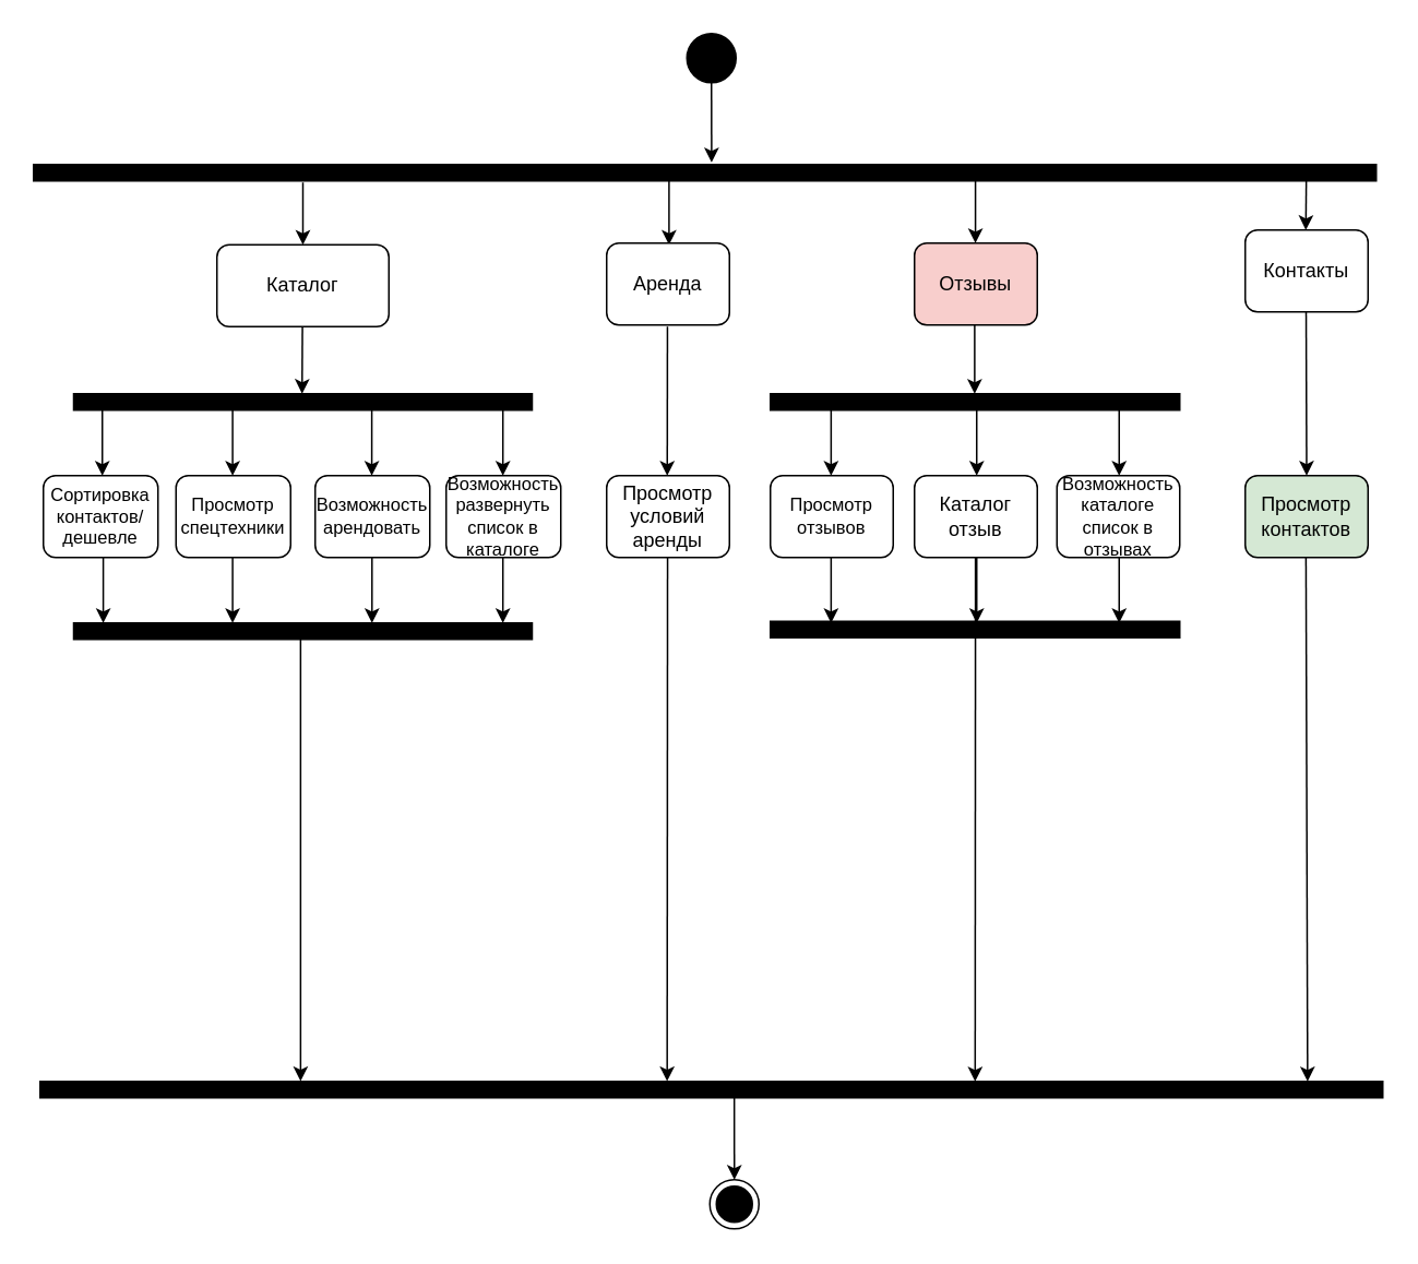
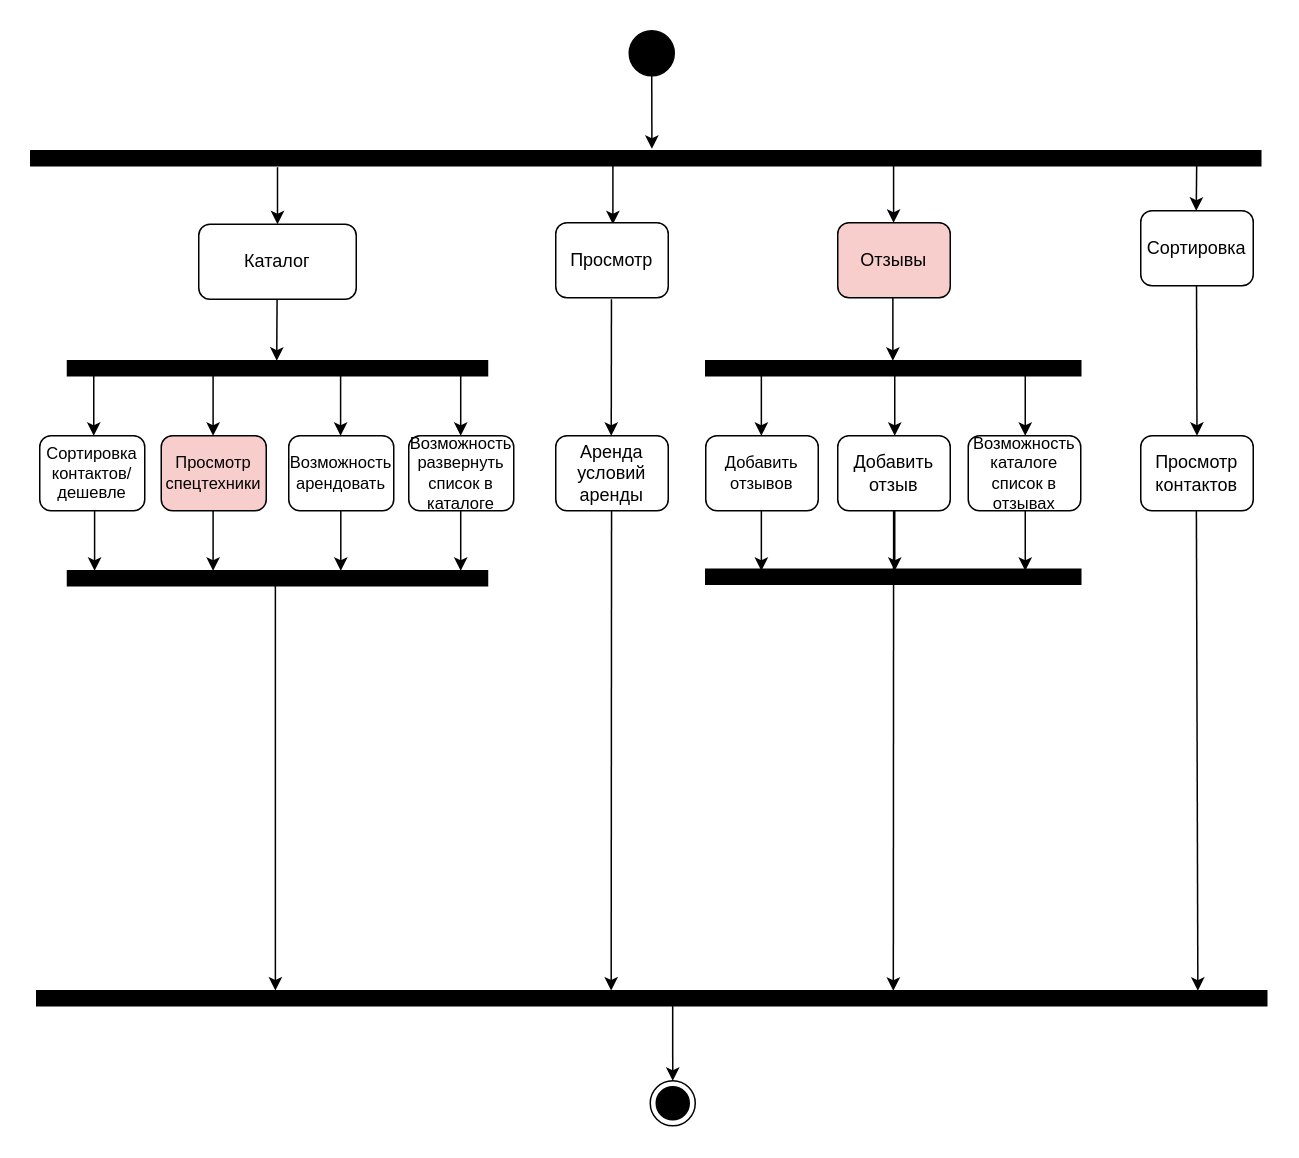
  <mxCell id="0" />
  <mxCell id="1" parent="0" />
  <mxCell id="2" value="" style="ellipse;fillColor=strokeColor;html=1;" parent="1" vertex="1"><mxGeometry x="419" y="20" width="30" height="30" as="geometry" /></mxCell>
  <mxCell id="3" value="" style="ellipse;html=1;shape=endState;fillColor=strokeColor;" parent="1" vertex="1"><mxGeometry x="433" y="720" width="30" height="30" as="geometry" /></mxCell>
  <mxCell id="4" value="&lt;div&gt;Каталог&lt;/div&gt;" style="rounded=1;whiteSpace=wrap;html=1;" parent="1" vertex="1"><mxGeometry x="132" y="149" width="105" height="50" as="geometry" /></mxCell>
  <mxCell id="5" style="edgeStyle=orthogonalEdgeStyle;rounded=0;orthogonalLoop=1;jettySize=auto;html=1;exitX=0.5;exitY=1;exitDx=0;exitDy=0;" parent="1" source="4" target="4" edge="1"><mxGeometry relative="1" as="geometry" /></mxCell>
  <mxCell id="6" value="" style="fontStyle=0;labelPosition=right;verticalLabelPosition=middle;align=left;verticalAlign=middle;spacingLeft=2;html=1;points=[[0,0.5],[1,0.5]];fillColor=strokeColor;" parent="1" vertex="1"><mxGeometry y="100" width="820" height="10" as="geometry" x="20" /></mxCell>
  <mxCell id="7" value="" style="endArrow=classic;html=1;rounded=0;entryX=0.5;entryY=0;entryDx=0;entryDy=0;exitX=0.15;exitY=1.098;exitDx=0;exitDy=0;exitPerimeter=0;" parent="1" target="4" edge="1"><mxGeometry width="50" height="50" relative="1" as="geometry"><mxPoint x="184.5" y="110.98" as="sourcePoint" /><mxPoint x="452" y="140" as="targetPoint" /></mxGeometry></mxCell>
  <mxCell id="8" value="" style="endArrow=classic;html=1;rounded=0;entryX=0.5;entryY=0;entryDx=0;entryDy=0;exitX=0.08;exitY=1.107;exitDx=0;exitDy=0;exitPerimeter=0;" parent="1" edge="1"><mxGeometry width="50" height="50" relative="1" as="geometry"><mxPoint x="408.1" y="110" as="sourcePoint" /><mxPoint x="408.1" y="149" as="targetPoint" /></mxGeometry></mxCell>
- <mxCell id="9" value="Аренда" style="rounded=1;whiteSpace=wrap;html=1;" parent="1" vertex="1"><mxGeometry x="370" y="148" width="75" height="50" as="geometry" /></mxCell>
+ <mxCell id="9" value="Просмотр" style="rounded=1;whiteSpace=wrap;html=1;" parent="1" vertex="1"><mxGeometry x="370" y="148" width="75" height="50" as="geometry" /></mxCell>
  <mxCell id="10" value="" style="fontStyle=0;labelPosition=right;verticalLabelPosition=middle;align=left;verticalAlign=middle;spacingLeft=2;html=1;points=[[0,0.5],[1,0.5]];fillColor=strokeColor;" parent="1" vertex="1"><mxGeometry x="24" y="660" width="820" height="10" as="geometry" /></mxCell>
  <mxCell id="11" value="" style="endArrow=classic;html=1;rounded=0;exitX=0.5;exitY=1;exitDx=0;exitDy=0;entryX=0.505;entryY=-0.127;entryDx=0;entryDy=0;entryPerimeter=0;" parent="1" source="2" target="6" edge="1"><mxGeometry width="50" height="50" relative="1" as="geometry"><mxPoint x="540" y="110" as="sourcePoint" /><mxPoint x="530" y="97" as="targetPoint" /></mxGeometry></mxCell>
  <mxCell id="12" value="" style="endArrow=classic;html=1;rounded=0;entryX=0.5;entryY=0;entryDx=0;entryDy=0;exitX=0.517;exitY=0.951;exitDx=0;exitDy=0;exitPerimeter=0;" parent="1" source="10" target="3" edge="1"><mxGeometry width="50" height="50" relative="1" as="geometry"><mxPoint x="464" y="680" as="sourcePoint" /><mxPoint x="600" y="680" as="targetPoint" /></mxGeometry></mxCell>
  <mxCell id="13" value="&lt;div style=&quot;font-size: 11px;&quot;&gt;Сортировка&lt;/div&gt;&lt;div style=&quot;font-size: 11px;&quot;&gt;контактов/дешевле&lt;/div&gt;" style="rounded=1;whiteSpace=wrap;html=1;fontSize=11;" parent="1" vertex="1"><mxGeometry x="26" y="290" width="70" height="50" as="geometry" /></mxCell>
  <mxCell id="14" value="" style="endArrow=classic;html=1;rounded=0;exitX=0.072;exitY=0.971;exitDx=0;exitDy=0;exitPerimeter=0;" parent="1" edge="1"><mxGeometry width="50" height="50" relative="1" as="geometry"><mxPoint x="184.21" y="199" as="sourcePoint" /><mxPoint x="184" y="240" as="targetPoint" /></mxGeometry></mxCell>
  <mxCell id="15" value="" style="fontStyle=0;labelPosition=right;verticalLabelPosition=middle;align=left;verticalAlign=middle;spacingLeft=2;html=1;points=[[0,0.5],[1,0.5]];fillColor=strokeColor;" parent="1" vertex="1"><mxGeometry x="44.5" y="240" width="280" height="10" as="geometry" /></mxCell>
  <mxCell id="16" value="" style="endArrow=classic;html=1;rounded=0;exitX=0.5;exitY=1;exitDx=0;exitDy=0;" parent="1" edge="1"><mxGeometry width="50" height="50" relative="1" as="geometry"><mxPoint x="62" y="250" as="sourcePoint" /><mxPoint x="62" y="290" as="targetPoint" /></mxGeometry></mxCell>
  <mxCell id="17" value="" style="endArrow=classic;html=1;rounded=0;exitX=0.5;exitY=1;exitDx=0;exitDy=0;" parent="1" edge="1"><mxGeometry width="50" height="50" relative="1" as="geometry"><mxPoint x="62.57" y="340" as="sourcePoint" /><mxPoint x="62.57" y="380" as="targetPoint" /></mxGeometry></mxCell>
- <mxCell id="18" value="Просмотр спецтехники" style="rounded=1;whiteSpace=wrap;html=1;fontSize=11;" parent="1" vertex="1"><mxGeometry x="107" y="290" width="70" height="50" as="geometry" /></mxCell>
+ <mxCell id="18" value="Просмотр спецтехники" style="rounded=1;whiteSpace=wrap;html=1;fontSize=11;fillColor=#f8cecc;" parent="1" vertex="1"><mxGeometry x="107" y="290" width="70" height="50" as="geometry" /></mxCell>
  <mxCell id="19" value="" style="endArrow=classic;html=1;rounded=0;exitX=0.5;exitY=1;exitDx=0;exitDy=0;" parent="1" edge="1"><mxGeometry width="50" height="50" relative="1" as="geometry"><mxPoint x="141.57" y="250" as="sourcePoint" /><mxPoint x="141.57" y="290" as="targetPoint" /></mxGeometry></mxCell>
  <mxCell id="20" value="" style="endArrow=classic;html=1;rounded=0;exitX=0.5;exitY=1;exitDx=0;exitDy=0;" parent="1" edge="1"><mxGeometry width="50" height="50" relative="1" as="geometry"><mxPoint x="141.57" y="340" as="sourcePoint" /><mxPoint x="141.57" y="380" as="targetPoint" /></mxGeometry></mxCell>
  <mxCell id="21" value="Возможность арендовать" style="rounded=1;whiteSpace=wrap;html=1;fontSize=11;" parent="1" vertex="1"><mxGeometry x="192" y="290" width="70" height="50" as="geometry" /></mxCell>
  <mxCell id="22" value="" style="endArrow=classic;html=1;rounded=0;exitX=0.5;exitY=1;exitDx=0;exitDy=0;" parent="1" edge="1"><mxGeometry width="50" height="50" relative="1" as="geometry"><mxPoint x="226.57" y="250" as="sourcePoint" /><mxPoint x="226.57" y="290" as="targetPoint" /></mxGeometry></mxCell>
  <mxCell id="23" value="" style="endArrow=classic;html=1;rounded=0;exitX=0.5;exitY=1;exitDx=0;exitDy=0;" parent="1" edge="1"><mxGeometry width="50" height="50" relative="1" as="geometry"><mxPoint x="226.7" y="340" as="sourcePoint" /><mxPoint x="226.7" y="380" as="targetPoint" /></mxGeometry></mxCell>
  <mxCell id="24" value="&lt;font style=&quot;font-size: 11px;&quot;&gt;Возможность развернуть список в каталоге&lt;/font&gt;" style="rounded=1;whiteSpace=wrap;html=1;fontSize=11;" parent="1" vertex="1"><mxGeometry x="272" y="290" width="70" height="50" as="geometry" /></mxCell>
  <mxCell id="25" value="" style="endArrow=classic;html=1;rounded=0;exitX=0.5;exitY=1;exitDx=0;exitDy=0;" parent="1" edge="1"><mxGeometry width="50" height="50" relative="1" as="geometry"><mxPoint x="306.64" y="250" as="sourcePoint" /><mxPoint x="306.64" y="290" as="targetPoint" /></mxGeometry></mxCell>
  <mxCell id="26" value="" style="endArrow=classic;html=1;rounded=0;exitX=0.5;exitY=1;exitDx=0;exitDy=0;" parent="1" edge="1"><mxGeometry width="50" height="50" relative="1" as="geometry"><mxPoint x="306.64" y="340" as="sourcePoint" /><mxPoint x="306.64" y="380" as="targetPoint" /></mxGeometry></mxCell>
  <mxCell id="27" value="" style="fontStyle=0;labelPosition=right;verticalLabelPosition=middle;align=left;verticalAlign=middle;spacingLeft=2;html=1;points=[[0,0.5],[1,0.5]];fillColor=strokeColor;" parent="1" vertex="1"><mxGeometry x="44.5" y="380" width="280" height="10" as="geometry" /></mxCell>
  <mxCell id="28" value="" style="endArrow=classic;html=1;rounded=0;entryX=0.194;entryY=-0.01;entryDx=0;entryDy=0;entryPerimeter=0;exitX=0.495;exitY=0.867;exitDx=0;exitDy=0;exitPerimeter=0;" parent="1" source="27" target="10" edge="1"><mxGeometry width="50" height="50" relative="1" as="geometry"><mxPoint x="183" y="430" as="sourcePoint" /><mxPoint x="182.6" y="658.05" as="targetPoint" /></mxGeometry></mxCell>
  <mxCell id="29" value="" style="endArrow=classic;html=1;rounded=0;exitX=0.08;exitY=1.107;exitDx=0;exitDy=0;exitPerimeter=0;" parent="1" edge="1"><mxGeometry width="50" height="50" relative="1" as="geometry"><mxPoint x="407.13" y="199" as="sourcePoint" /><mxPoint x="407" y="290" as="targetPoint" /></mxGeometry></mxCell>
- <mxCell id="30" value="Просмотр условий аренды" style="rounded=1;whiteSpace=wrap;html=1;" parent="1" vertex="1"><mxGeometry x="370" y="290" width="75" height="50" as="geometry" /></mxCell>
+ <mxCell id="30" value="Аренда условий аренды" style="rounded=1;whiteSpace=wrap;html=1;" parent="1" vertex="1"><mxGeometry x="370" y="290" width="75" height="50" as="geometry" /></mxCell>
  <mxCell id="31" value="" style="endArrow=classic;html=1;rounded=0;exitX=0.08;exitY=1.107;exitDx=0;exitDy=0;exitPerimeter=0;entryX=0.467;entryY=-0.01;entryDx=0;entryDy=0;entryPerimeter=0;" parent="1" target="10" edge="1"><mxGeometry width="50" height="50" relative="1" as="geometry"><mxPoint x="407.2" y="340" as="sourcePoint" /><mxPoint x="407" y="650" as="targetPoint" /></mxGeometry></mxCell>
- <mxCell id="32" value="Просмотр отзывов" style="rounded=1;whiteSpace=wrap;html=1;fontSize=11;" parent="1" vertex="1"><mxGeometry x="470" y="290" width="75" height="50" as="geometry" /></mxCell>
+ <mxCell id="32" value="Добавить отзывов" style="rounded=1;whiteSpace=wrap;html=1;fontSize=11;" parent="1" vertex="1"><mxGeometry x="470" y="290" width="75" height="50" as="geometry" /></mxCell>
  <mxCell id="33" value="" style="endArrow=classic;html=1;rounded=0;entryX=0.5;entryY=0;entryDx=0;entryDy=0;exitX=0.08;exitY=1.107;exitDx=0;exitDy=0;exitPerimeter=0;" parent="1" edge="1"><mxGeometry width="50" height="50" relative="1" as="geometry"><mxPoint x="595.23" y="109" as="sourcePoint" /><mxPoint x="595.23" y="148" as="targetPoint" /></mxGeometry></mxCell>
  <mxCell id="34" value="" style="fontStyle=0;labelPosition=right;verticalLabelPosition=middle;align=left;verticalAlign=middle;spacingLeft=2;html=1;points=[[0,0.5],[1,0.5]];fillColor=strokeColor;" parent="1" vertex="1"><mxGeometry x="470" y="240" width="250" height="10" as="geometry" /></mxCell>
  <mxCell id="35" value="" style="endArrow=classic;html=1;rounded=0;exitX=0.5;exitY=1;exitDx=0;exitDy=0;" parent="1" edge="1"><mxGeometry width="50" height="50" relative="1" as="geometry"><mxPoint x="507.07" y="250" as="sourcePoint" /><mxPoint x="507.07" y="290" as="targetPoint" /></mxGeometry></mxCell>
- <mxCell id="36" value="Каталог отзыв" style="rounded=1;whiteSpace=wrap;html=1;" parent="1" vertex="1"><mxGeometry x="558" y="290" width="75" height="50" as="geometry" /></mxCell>
+ <mxCell id="36" value="Добавить отзыв" style="rounded=1;whiteSpace=wrap;html=1;" parent="1" vertex="1"><mxGeometry x="558" y="290" width="75" height="50" as="geometry" /></mxCell>
  <mxCell id="37" value="" style="endArrow=classic;html=1;rounded=0;exitX=0.5;exitY=1;exitDx=0;exitDy=0;" parent="1" edge="1"><mxGeometry width="50" height="50" relative="1" as="geometry"><mxPoint x="596" y="250" as="sourcePoint" /><mxPoint x="596" y="290" as="targetPoint" /></mxGeometry></mxCell>
  <mxCell id="38" value="Возможность каталоге список в отзывах" style="rounded=1;whiteSpace=wrap;html=1;fontSize=11;" parent="1" vertex="1"><mxGeometry x="645" y="290" width="75" height="50" as="geometry" /></mxCell>
  <mxCell id="39" value="" style="endArrow=classic;html=1;rounded=0;exitX=0.5;exitY=1;exitDx=0;exitDy=0;" parent="1" edge="1"><mxGeometry width="50" height="50" relative="1" as="geometry"><mxPoint x="683" y="250" as="sourcePoint" /><mxPoint x="683" y="290" as="targetPoint" /></mxGeometry></mxCell>
  <mxCell id="40" value="" style="endArrow=classic;html=1;rounded=0;exitX=0.5;exitY=1;exitDx=0;exitDy=0;" parent="1" edge="1"><mxGeometry width="50" height="50" relative="1" as="geometry"><mxPoint x="507.07" y="340" as="sourcePoint" /><mxPoint x="507.07" y="380" as="targetPoint" /></mxGeometry></mxCell>
  <mxCell id="41" value="" style="endArrow=classic;html=1;rounded=0;exitX=0.5;exitY=1;exitDx=0;exitDy=0;" parent="1" edge="1"><mxGeometry width="50" height="50" relative="1" as="geometry"><mxPoint x="596" y="340" as="sourcePoint" /><mxPoint x="596" y="380" as="targetPoint" /></mxGeometry></mxCell>
  <mxCell id="42" value="" style="endArrow=classic;html=1;rounded=0;exitX=0.5;exitY=1;exitDx=0;exitDy=0;" parent="1" edge="1"><mxGeometry width="50" height="50" relative="1" as="geometry"><mxPoint x="683" y="340" as="sourcePoint" /><mxPoint x="683" y="380" as="targetPoint" /></mxGeometry></mxCell>
  <mxCell id="43" value="" style="fontStyle=0;labelPosition=right;verticalLabelPosition=middle;align=left;verticalAlign=middle;spacingLeft=2;html=1;points=[[0,0.5],[1,0.5]];fillColor=strokeColor;" parent="1" vertex="1"><mxGeometry x="470" y="379" width="250" height="10" as="geometry" /></mxCell>
  <mxCell id="44" value="Отзывы" style="rounded=1;whiteSpace=wrap;html=1;fillColor=#f8cecc;" parent="1" vertex="1"><mxGeometry x="558" y="148" width="75" height="50" as="geometry" /></mxCell>
  <mxCell id="45" value="" style="endArrow=classic;html=1;rounded=0;entryX=0.499;entryY=0;entryDx=0;entryDy=0;exitX=0.08;exitY=1.107;exitDx=0;exitDy=0;exitPerimeter=0;entryPerimeter=0;" parent="1" target="34" edge="1"><mxGeometry width="50" height="50" relative="1" as="geometry"><mxPoint x="594.73" y="198" as="sourcePoint" /><mxPoint x="594.73" y="237" as="targetPoint" /></mxGeometry></mxCell>
  <mxCell id="46" value="" style="endArrow=classic;html=1;rounded=0;exitX=0.08;exitY=1.107;exitDx=0;exitDy=0;exitPerimeter=0;entryX=0.403;entryY=0;entryDx=0;entryDy=0;entryPerimeter=0;" parent="1" edge="1"><mxGeometry width="50" height="50" relative="1" as="geometry"><mxPoint x="595.25" y="340" as="sourcePoint" /><mxPoint x="595.05" y="660" as="targetPoint" /></mxGeometry></mxCell>
- <mxCell id="47" value="Контакты" style="rounded=1;whiteSpace=wrap;html=1;" parent="1" vertex="1"><mxGeometry x="760" y="140" width="75" height="50" as="geometry" /></mxCell>
- <mxCell id="48" value="Просмотр контактов" style="rounded=1;whiteSpace=wrap;html=1;fillColor=#d5e8d4;" parent="1" vertex="1"><mxGeometry x="760" y="290" width="75" height="50" as="geometry" /></mxCell>
+ <mxCell id="47" value="Сортировка" style="rounded=1;whiteSpace=wrap;html=1;" parent="1" vertex="1"><mxGeometry x="760" y="140" width="75" height="50" as="geometry" /></mxCell>
+ <mxCell id="48" value="Просмотр контактов" style="rounded=1;whiteSpace=wrap;html=1;" parent="1" vertex="1"><mxGeometry x="760" y="290" width="75" height="50" as="geometry" /></mxCell>
  <mxCell id="49" value="" style="endArrow=classic;html=1;rounded=0;exitX=0.08;exitY=1.107;exitDx=0;exitDy=0;exitPerimeter=0;entryX=0.5;entryY=0;entryDx=0;entryDy=0;" parent="1" target="48" edge="1"><mxGeometry width="50" height="50" relative="1" as="geometry"><mxPoint x="797.18" y="190" as="sourcePoint" /><mxPoint x="797.05" y="281" as="targetPoint" /></mxGeometry></mxCell>
  <mxCell id="50" value="" style="endArrow=classic;html=1;rounded=0;exitX=0.08;exitY=1.107;exitDx=0;exitDy=0;exitPerimeter=0;" parent="1" edge="1"><mxGeometry width="50" height="50" relative="1" as="geometry"><mxPoint x="797.28" y="109" as="sourcePoint" /><mxPoint x="797" y="140" as="targetPoint" /></mxGeometry></mxCell>
  <mxCell id="51" value="" style="endArrow=classic;html=1;rounded=0;exitX=0.08;exitY=1.107;exitDx=0;exitDy=0;exitPerimeter=0;entryX=0.944;entryY=0;entryDx=0;entryDy=0;entryPerimeter=0;" parent="1" target="10" edge="1"><mxGeometry width="50" height="50" relative="1" as="geometry"><mxPoint x="797.09" y="340" as="sourcePoint" /><mxPoint x="797.91" y="440" as="targetPoint" /></mxGeometry></mxCell>
